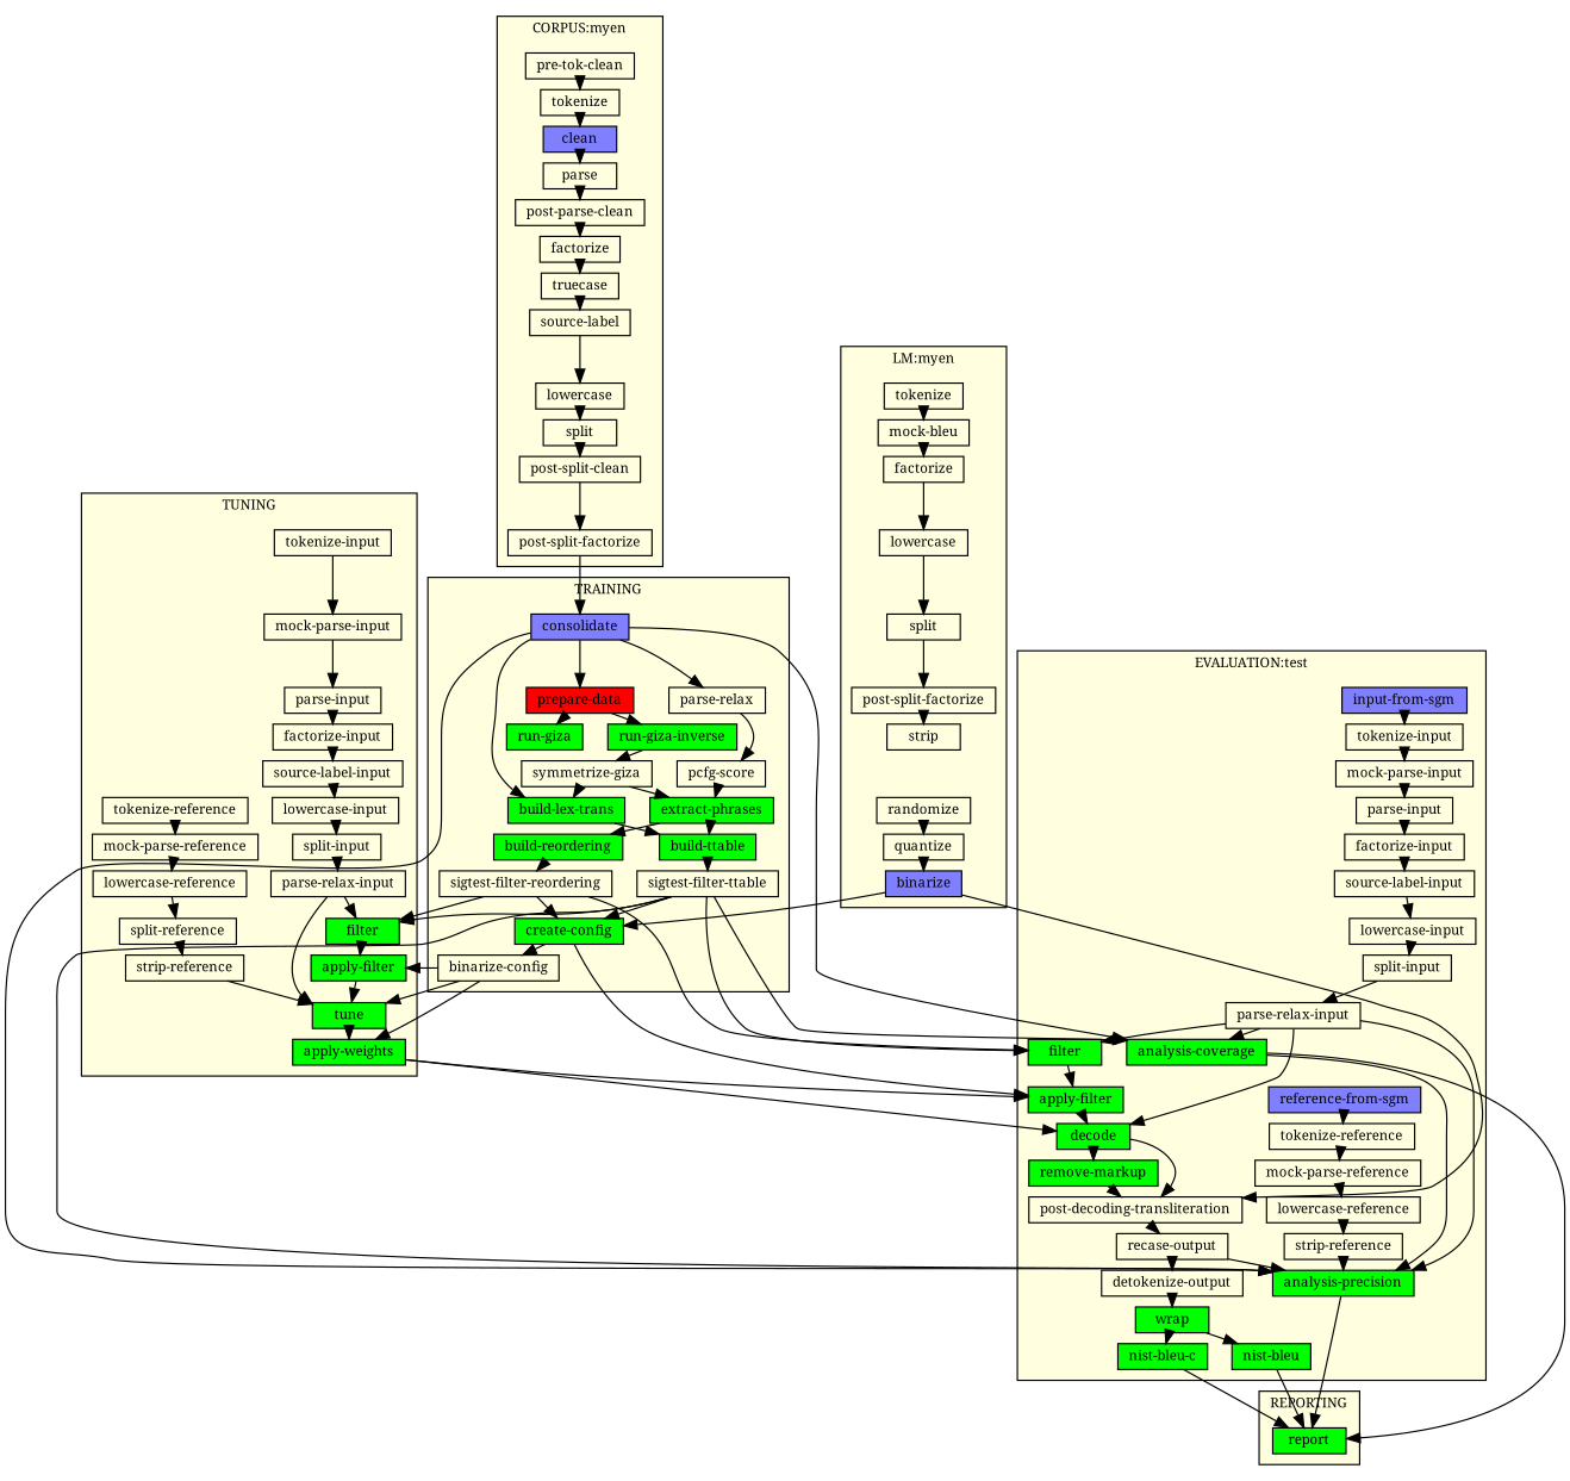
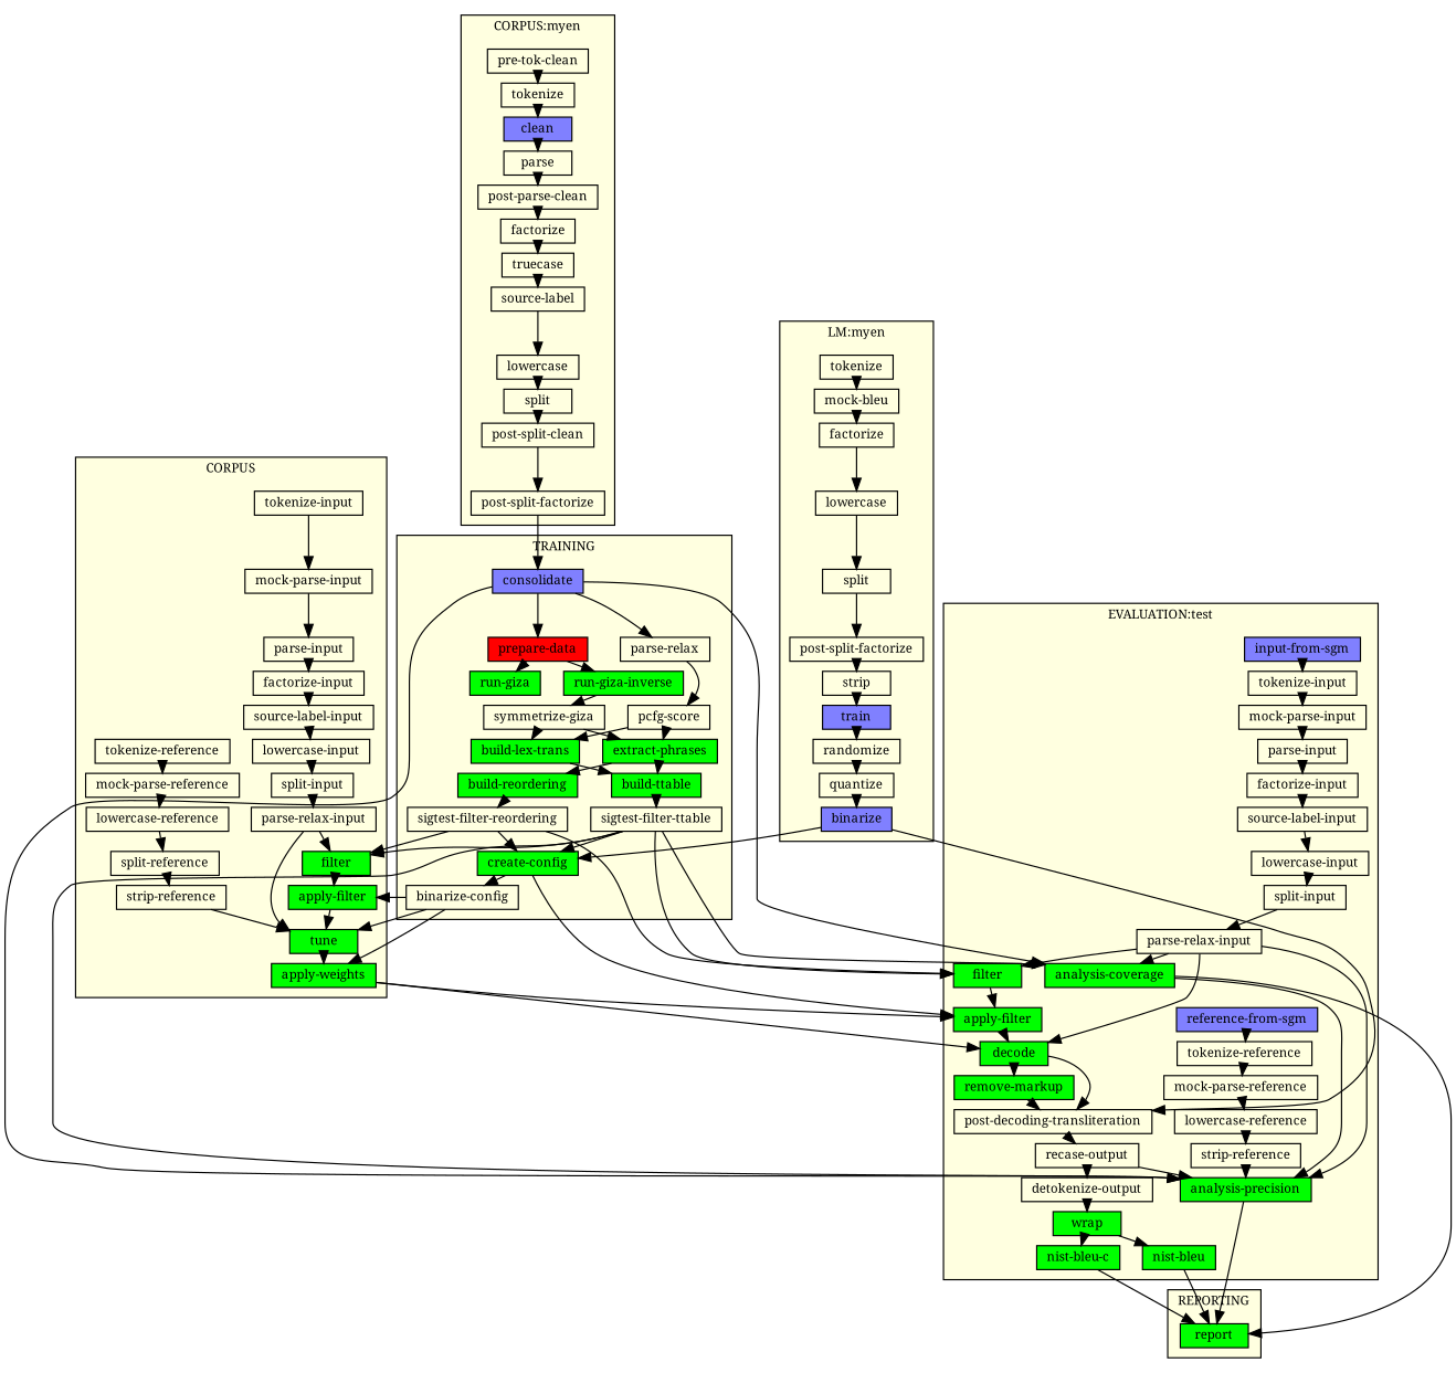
  digraph {
    fontname="Noto Serif"
    ranksep=0
    node [fillcolor=lightyellow fontname="Noto Serif" fontsize=10 shape=box style=filled]
    edge [fontname="Noto Serif"]
    n1 [fillcolor=green height=0 label="analysis-precision"]
    n2 [fillcolor=green height=0 label="analysis-coverage"]
    n3 [fillcolor=green height=0 label="nist-bleu-c"]
    n4 [fillcolor=green height=0 label="nist-bleu"]
    n5 [height=0 label="strip-reference"]
    n6 [height=0 label="lowercase-reference"]
    n7 [height=0 label="mock-parse-reference"]
    n8 [height=0 label="tokenize-reference"]
    n9 [fillcolor="#8080ff" height=0 label="reference-from-sgm"]
    n10 [fillcolor=green height=0 label=wrap]
    n11 [height=0 label="detokenize-output"]
    n12 [height=0 label="recase-output"]
    n13 [height=0 label="post-decoding-transliteration"]
    n14 [fillcolor=green height=0 label="remove-markup"]
    n15 [fillcolor=green height=0 label=decode]
    n16 [fillcolor=green height=0 label="apply-filter"]
    n17 [fillcolor=green height=0 label=filter]
    n18 [height=0 label="parse-relax-input"]
    n19 [height=0 label="split-input"]
    n20 [height=0 label="lowercase-input"]
    n21 [height=0 label="source-label-input"]
    n22 [height=0 label="factorize-input"]
    n23 [height=0 label="parse-input"]
    n24 [height=0 label="mock-parse-input"]
    n25 [height=0 label="tokenize-input"]
    n26 [fillcolor="#8080ff" height=0 label="input-from-sgm"]
    n27 [fillcolor=green height=0 label=report]
    n28 [height=0 label="post-split-factorize"]
    n29 [height=0 label="post-split-clean"]
    n30 [height=0 label=split]
    n31 [height=0 label=lowercase]
    n32 [height=0 label="source-label"]
    n33 [height=0 label=truecase]
    n34 [height=0 label=factorize]
    n35 [height=0 label="post-parse-clean"]
    n36 [height=0 label=parse]
    n37 [fillcolor="#8080ff" height=0 label=clean]
    n38 [height=0 label=tokenize]
    n39 [height=0 label="pre-tok-clean"]
    n40 [height=0 label="binarize-config"]
    n41 [fillcolor=green height=0 label="create-config"]
    n42 [height=0 label="sigtest-filter-reordering"]
    n43 [height=0 label="sigtest-filter-ttable"]
    n44 [fillcolor=green height=0 label="build-ttable"]
    n45 [fillcolor=green height=0 label="build-reordering"]
    n46 [fillcolor=green height=0 label="extract-phrases"]
    n47 [height=0 label="pcfg-score"]
    n48 [height=0 label="parse-relax"]
    n49 [fillcolor=green height=0 label="build-lex-trans"]
    n50 [height=0 label="symmetrize-giza"]
    n51 [fillcolor=green height=0 label="run-giza-inverse"]
    n52 [fillcolor=green height=0 label="run-giza"]
    n53 [fillcolor=red height=0 label="prepare-data"]
    n54 [fillcolor="#8080ff" height=0 label=consolidate]
    n55 [fillcolor=green height=0 label="apply-weights"]
    n56 [fillcolor=green height=0 label=tune]
    n57 [fillcolor=green height=0 label="apply-filter"]
    n58 [fillcolor=green height=0 label=filter]
    n59 [height=0 label="strip-reference"]
    n60 [height=0 label="split-reference"]
    n61 [height=0 label="lowercase-reference"]
    n62 [height=0 label="mock-parse-reference"]
    n63 [height=0 label="tokenize-reference"]
    n64 [height=0 label="parse-relax-input"]
    n65 [height=0 label="split-input"]
    n66 [height=0 label="lowercase-input"]
    n67 [height=0 label="source-label-input"]
    n68 [height=0 label="factorize-input"]
    n69 [height=0 label="parse-input"]
    n70 [height=0 label="mock-parse-input"]
    n71 [height=0 label="tokenize-input"]
    n72 [fillcolor="#8080ff" height=0 label=binarize]
    n73 [height=0 label=quantize]
    n74 [height=0 label=randomize]
+   n75 [fillcolor="#8080ff" height=0 label=train]
    n76 [height=0 label=strip]
    n77 [height=0 label="post-split-factorize"]
    n78 [height=0 label=split]
    n79 [height=0 label=lowercase]
    n80 [height=0 label=factorize]
    n81 [height=0 label="mock-bleu"]
    n82 [height=0 label=tokenize]
    subgraph cluster_1 {
      fillcolor=lightyellow
      fontsize=10
      label="EVALUATION:test"
      shape=box
      style=filled
      n1
      n2
      n3
      n4
      n5
      n6
      n7
      n8
      n9
      n10
      n11
      n12
      n13
      n14
      n15
      n16
      n17
      n18
      n19
      n20
      n21
      n22
      n23
      n24
      n25
      n26
    }
    subgraph cluster_2 {
      fillcolor=lightyellow
      fontsize=10
      label=REPORTING
      shape=box
      style=filled
      n27
    }
    subgraph cluster_3 {
      fillcolor=lightyellow
      fontsize=10
      label="CORPUS:myen"
      shape=box
      style=filled
      n28
      n29
      n30
      n31
      n32
      n33
      n34
      n35
      n36
      n37
      n38
      n39
    }
    subgraph cluster_4 {
      fillcolor=lightyellow
      fontsize=10
      label=TRAINING
      shape=box
      style=filled
      n40
      n41
      n42
      n43
      n44
      n45
      n46
      n47
      n48
      n49
      n50
      n51
      n52
      n53
      n54
    }
    subgraph cluster_5 {
      fillcolor=lightyellow
      fontsize=10
-     label=TUNING
+     label=CORPUS
      shape=box
      style=filled
      n55
      n56
      n57
      n58
      n59
      n60
      n61
      n62
      n63
      n64
      n65
      n66
      n67
      n68
      n69
      n70
      n71
    }
    subgraph cluster_6 {
      fillcolor=lightyellow
      fontsize=10
      label="LM:myen"
      shape=box
      style=filled
      n72
      n73
      n74
+     n75
      n76
      n77
      n78
      n79
      n80
      n81
      n82
    }
    n1 -> n27
    n2 -> n1
    n2 -> n27
    n3 -> n27
    n4 -> n27
    n5 -> n1
    n6 -> n5
    n7 -> n6
    n8 -> n7
    n9 -> n8
    n10 -> n3
    n10 -> n4
    n11 -> n10
    n12 -> n1
    n12 -> n11
    n13 -> n12
    n14 -> n13
    n15 -> n13
    n15 -> n14
    n16 -> n15
    n17 -> n16
    n18 -> n1
    n18 -> n2
    n18 -> n15
    n18 -> n17
    n19 -> n18
    n20 -> n19
    n21 -> n20
    n22 -> n21
    n23 -> n22
    n24 -> n23
    n25 -> n24
    n26 -> n25
    n28 -> n54
    n29 -> n28
    n30 -> n29
    n31 -> n30
    n32 -> n31
    n33 -> n32
    n34 -> n33
    n35 -> n34
    n36 -> n35
    n37 -> n36
    n38 -> n37
    n39 -> n38
    n40 -> n55
    n40 -> n56
    n40 -> n57
    n41 -> n16
    n41 -> n40
    n42 -> n17
    n42 -> n41
    n42 -> n58
    n43 -> n1
    n43 -> n2
    n43 -> n17
    n43 -> n41
    n43 -> n58
    n44 -> n43
    n45 -> n42
    n46 -> n44
    n46 -> n45
    n47 -> n46
    n48 -> n47
    n49 -> n44
    n50 -> n46
    n50 -> n49
    n51 -> n50
    n53 -> n51
    n53 -> n52
    n54 -> n1
    n54 -> n2
    n54 -> n48
-   n54 -> n49
+   n47 -> n49
    n54 -> n53
    n55 -> n15
    n55 -> n16
    n56 -> n55
    n57 -> n56
    n58 -> n57
    n59 -> n56
    n60 -> n59
    n61 -> n60
    n62 -> n61
    n63 -> n62
    n64 -> n56
    n64 -> n58
    n65 -> n64
    n66 -> n65
    n67 -> n66
    n68 -> n67
    n69 -> n68
    n70 -> n69
    n71 -> n70
    n72 -> n13
    n72 -> n41
    n73 -> n72
    n74 -> n73
+   n75 -> n74
+   n76 -> n75
    n77 -> n76
    n78 -> n77
    n79 -> n78
    n80 -> n79
    n81 -> n80
    n82 -> n81
  }
